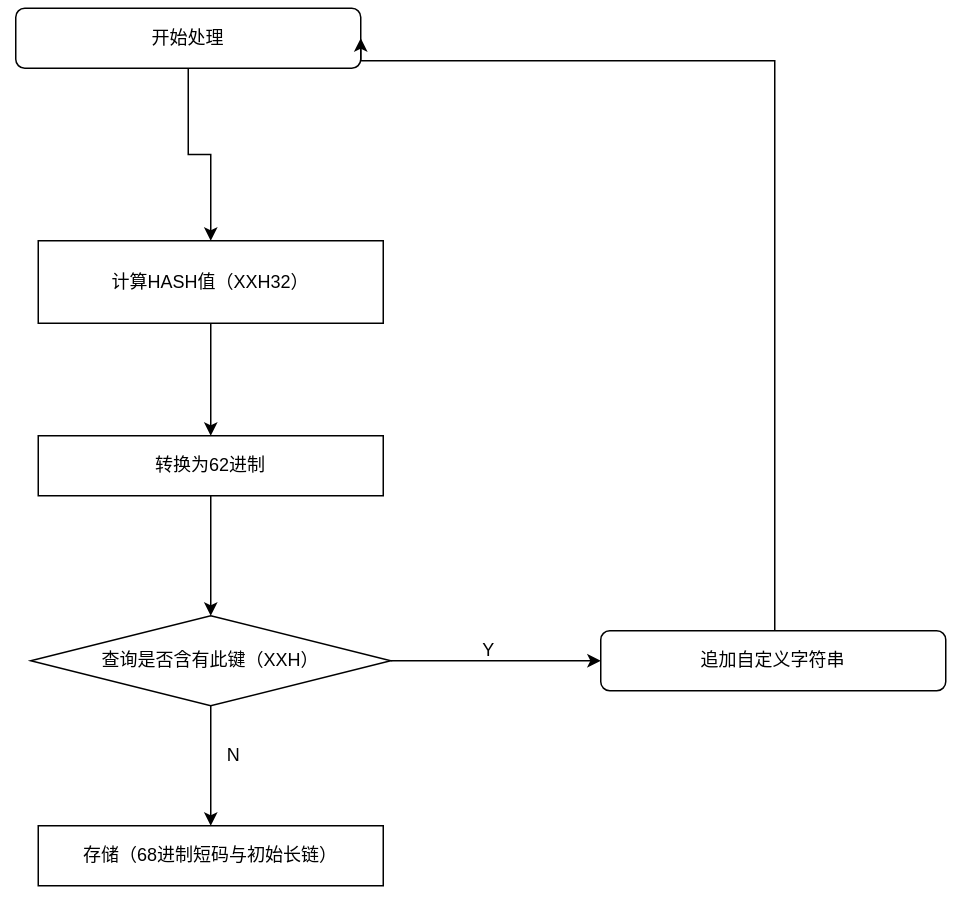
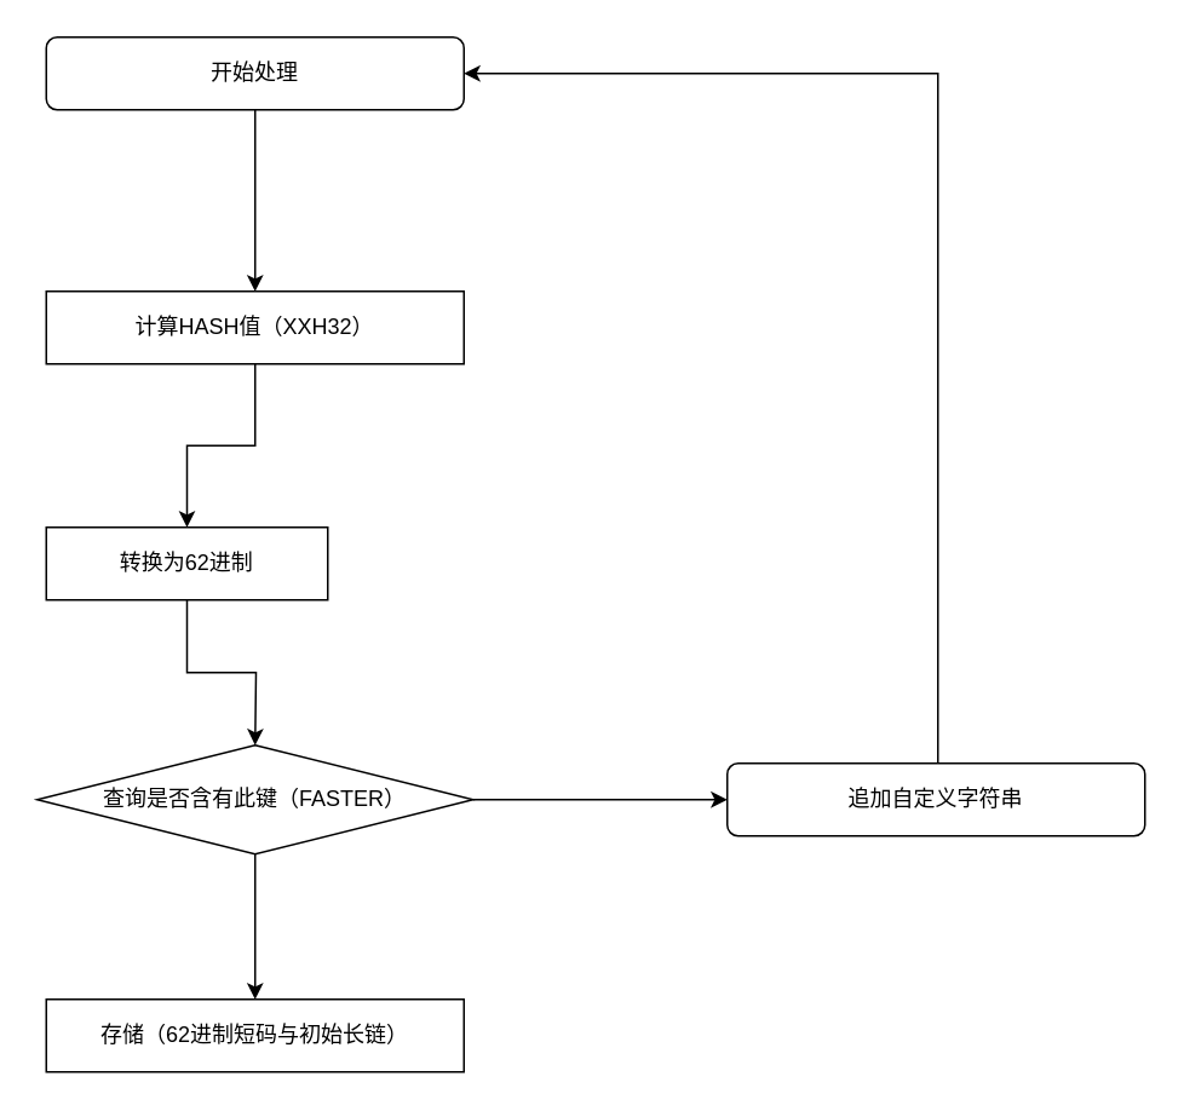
  <mxCell id="0" />
  <mxCell id="1" parent="0" />
  <mxCell id="2" style="edgeStyle=orthogonalEdgeStyle;rounded=0;orthogonalLoop=1;jettySize=auto;html=1;entryX=0.5;entryY=0;entryDx=0;entryDy=0;" edge="1" parent="1" source="3" target="5"><mxGeometry relative="1" as="geometry"><mxPoint x="170" y="180" as="targetPoint" /></mxGeometry></mxCell>
- <mxCell id="3" value="开始处理" style="rounded=1;whiteSpace=wrap;html=1;" vertex="1" parent="1"><mxGeometry x="10" y="5" width="230" height="40" as="geometry" /></mxCell>
+ <mxCell id="3" value="开始处理" style="rounded=1;whiteSpace=wrap;html=1;" vertex="1" parent="1"><mxGeometry x="25" y="20" width="230" height="40" as="geometry" /></mxCell>
  <mxCell id="4" value="" style="edgeStyle=orthogonalEdgeStyle;rounded=0;orthogonalLoop=1;jettySize=auto;html=1;" edge="1" parent="1" source="5" target="7"><mxGeometry relative="1" as="geometry" /></mxCell>
- <mxCell id="5" value="计算HASH值（XXH32）" style="rounded=0;whiteSpace=wrap;html=1;" vertex="1" parent="1"><mxGeometry x="25" y="160" width="230" height="55" as="geometry" /></mxCell>
+ <mxCell id="5" value="计算HASH值（XXH32）" style="rounded=0;whiteSpace=wrap;html=1;" vertex="1" parent="1"><mxGeometry x="25" y="160" width="230" height="40" as="geometry" /></mxCell>
  <mxCell id="6" value="" style="edgeStyle=orthogonalEdgeStyle;rounded=0;orthogonalLoop=1;jettySize=auto;html=1;" edge="1" parent="1" source="7"><mxGeometry relative="1" as="geometry"><mxPoint x="140" y="410" as="targetPoint" /></mxGeometry></mxCell>
- <mxCell id="7" value="转换为62进制" style="rounded=0;whiteSpace=wrap;html=1;" vertex="1" parent="1"><mxGeometry x="25" y="290" width="230" height="40" as="geometry" /></mxCell>
+ <mxCell id="7" value="转换为62进制" style="rounded=0;whiteSpace=wrap;html=1;" vertex="1" parent="1"><mxGeometry x="25" y="290" width="155" height="40" as="geometry" /></mxCell>
  <mxCell id="8" value="" style="edgeStyle=orthogonalEdgeStyle;rounded=0;orthogonalLoop=1;jettySize=auto;html=1;" edge="1" parent="1" source="10" target="11"><mxGeometry relative="1" as="geometry" /></mxCell>
  <mxCell id="9" value="" style="edgeStyle=orthogonalEdgeStyle;rounded=0;orthogonalLoop=1;jettySize=auto;html=1;" edge="1" parent="1" source="10" target="14"><mxGeometry relative="1" as="geometry" /></mxCell>
- <mxCell id="10" value="查询是否含有此键（XXH）" style="rhombus;whiteSpace=wrap;html=1;" vertex="1" parent="1"><mxGeometry x="20" y="410" width="240" height="60" as="geometry" /></mxCell>
- <mxCell id="11" value="存储（68进制短码与初始长链）" style="whiteSpace=wrap;html=1;" vertex="1" parent="1"><mxGeometry x="25" y="550" width="230" height="40" as="geometry" /></mxCell>
- <mxCell id="12" value="N" style="text;html=1;align=center;verticalAlign=middle;resizable=0;points=[];autosize=1;strokeColor=none;fillColor=none;" vertex="1" parent="1"><mxGeometry x="140" y="488" width="30" height="30" as="geometry" /></mxCell>
+ <mxCell id="10" value="查询是否含有此键（FASTER）" style="rhombus;whiteSpace=wrap;html=1;" vertex="1" parent="1"><mxGeometry x="20" y="410" width="240" height="60" as="geometry" /></mxCell>
+ <mxCell id="11" value="存储（62进制短码与初始长链）" style="whiteSpace=wrap;html=1;" vertex="1" parent="1"><mxGeometry x="25" y="550" width="230" height="40" as="geometry" /></mxCell>
  <mxCell id="13" style="edgeStyle=orthogonalEdgeStyle;rounded=0;orthogonalLoop=1;jettySize=auto;html=1;entryX=1;entryY=0.5;entryDx=0;entryDy=0;" edge="1" parent="1" source="14" target="3"><mxGeometry relative="1" as="geometry"><mxPoint x="515" y="60" as="targetPoint" /><Array as="points"><mxPoint x="516" y="40" /></Array></mxGeometry></mxCell>
  <mxCell id="14" value="追加自定义字符串" style="whiteSpace=wrap;html=1;rounded=1;" vertex="1" parent="1"><mxGeometry x="400" y="420" width="230" height="40" as="geometry" /></mxCell>
- <mxCell id="15" value="Y" style="text;html=1;align=center;verticalAlign=middle;resizable=0;points=[];autosize=1;strokeColor=none;fillColor=none;" vertex="1" parent="1"><mxGeometry x="310" y="418" width="30" height="30" as="geometry" /></mxCell>
